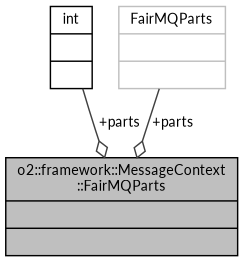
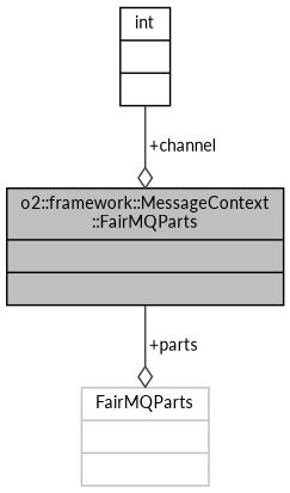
  digraph {
    fontname=Lato
    node [color=black fontname=Lato fontsize=10 shape=record]
    edge [arrowhead=odiamond color=grey25 fontname=Lato fontsize=10 labelfontname=Helvetica labelfontsize=10 style=solid]
    n1 [fillcolor=grey75 fontcolor=black height=0.2 label="{o2::framework::MessageContext\l::FairMQParts\n||}" style=filled width=0.4]
    n2 [height=0.2 label="{int\n||}" width=0.4]
    n3 [color=grey75 height=0.2 label="{FairMQParts\n||}" width=0.4]
-   n2 -> n1 [label=" +parts"]
-   n3 -> n1 [label=" +parts"]
+   n2 -> n1 [label=" +channel"]
+   n1 -> n3 [label=" +parts"]
  }
